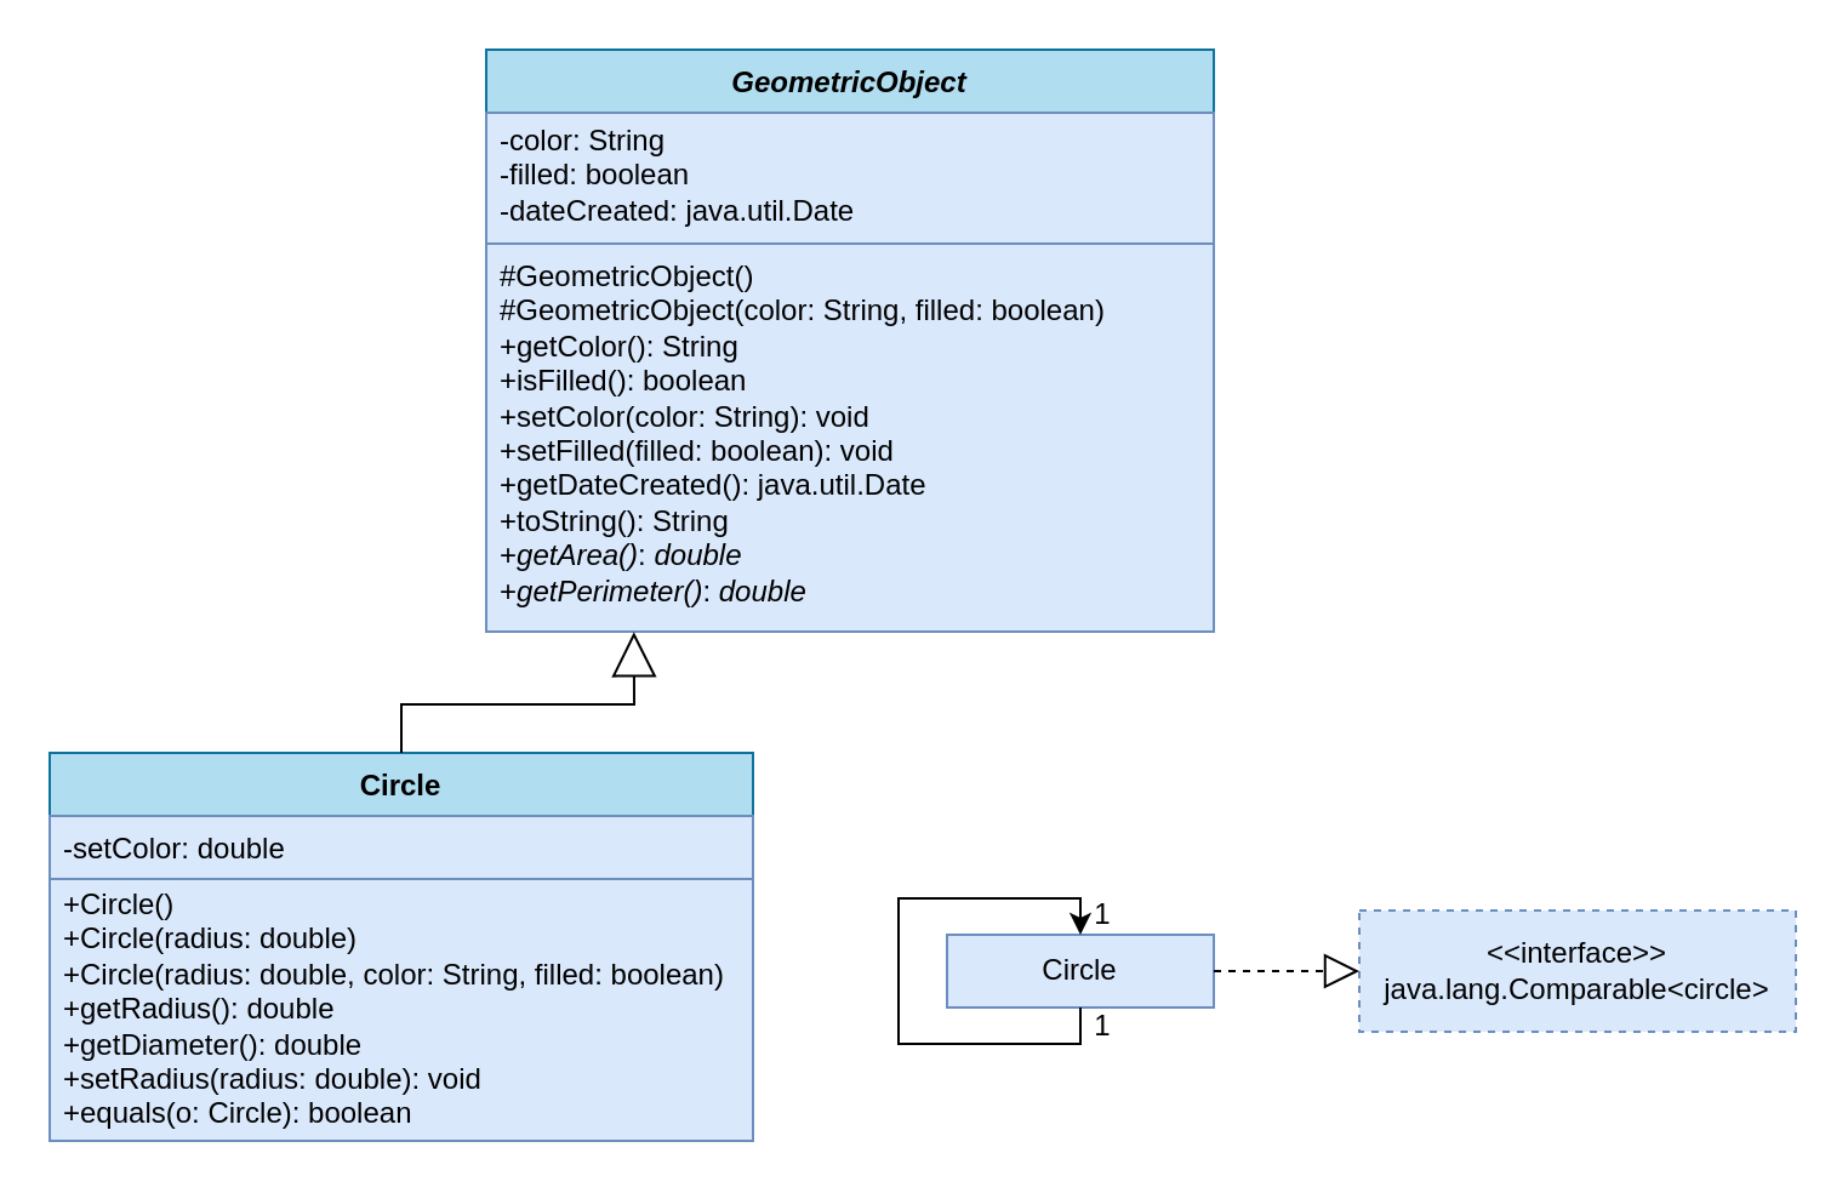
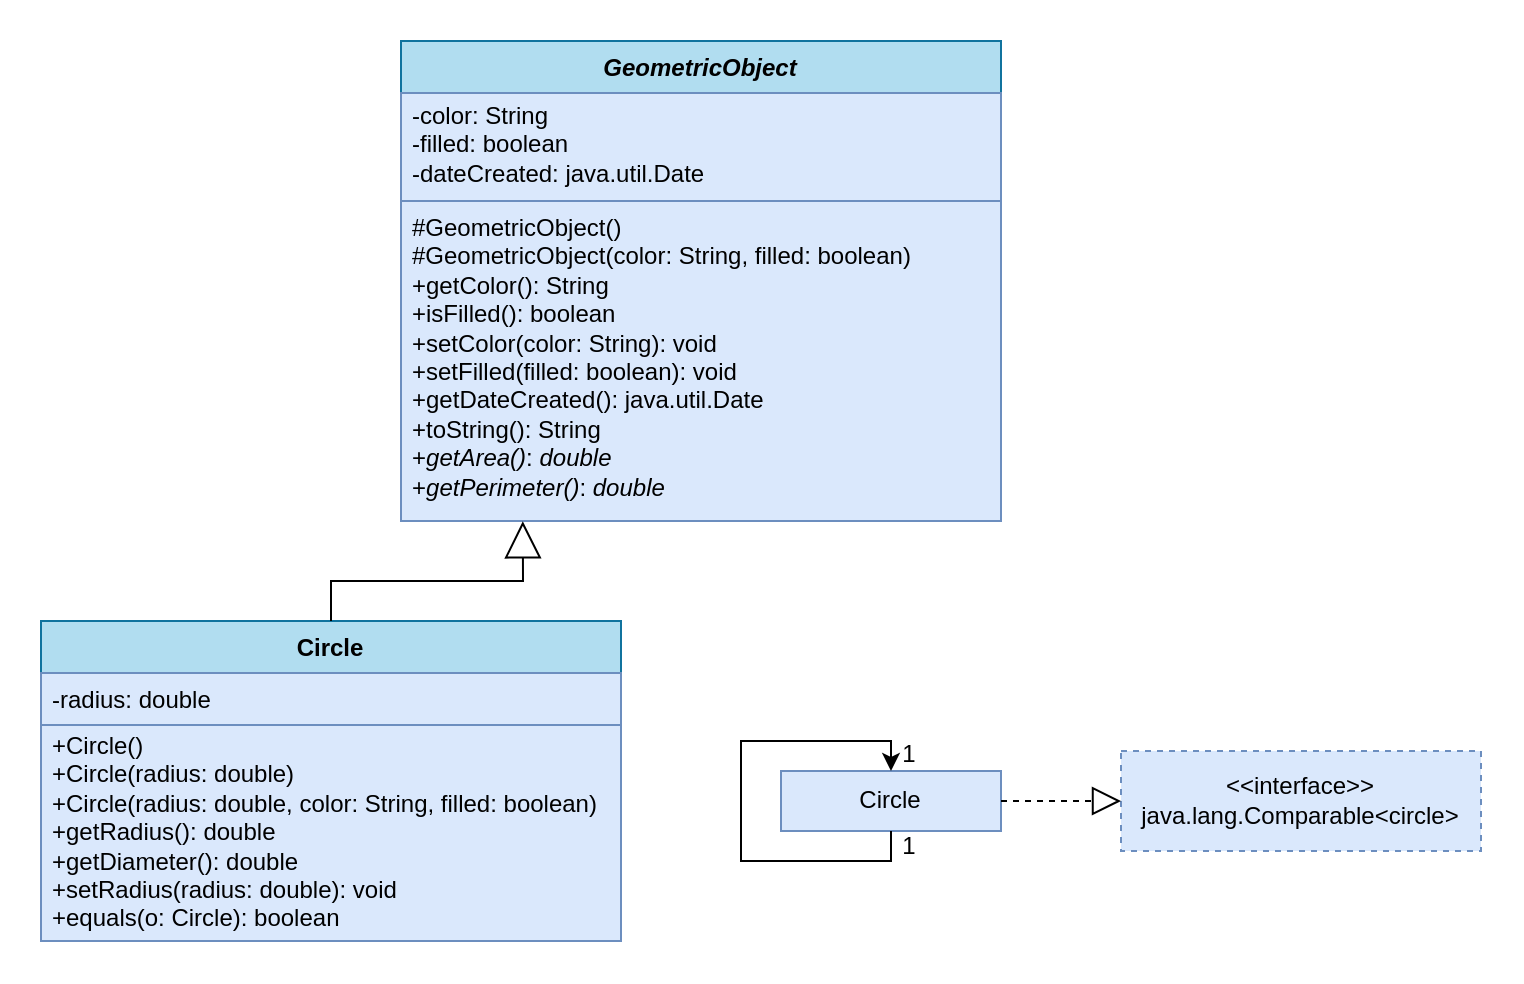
  <mxCell id="0" />
  <mxCell id="1" parent="0" />
  <mxCell id="2" value="&lt;font&gt;GeometricObject&lt;/font&gt;" style="swimlane;fontStyle=3;align=center;verticalAlign=top;childLayout=stackLayout;horizontal=1;startSize=26;horizontalStack=0;resizeParent=1;resizeParentMax=0;resizeLast=0;collapsible=1;marginBottom=0;whiteSpace=wrap;html=1;fillColor=#b1ddf0;strokeColor=#10739e;" vertex="1" parent="1"><mxGeometry x="200" y="20" width="300" height="240" as="geometry" /></mxCell>
  <mxCell id="3" value="-color: String&lt;div&gt;-filled: boolean&lt;/div&gt;&lt;div&gt;-dateCreated: java.util.Date&lt;/div&gt;" style="text;strokeColor=#6c8ebf;fillColor=#dae8fc;align=left;verticalAlign=top;spacingLeft=4;spacingRight=4;overflow=hidden;rotatable=0;points=[[0,0.5],[1,0.5]];portConstraint=eastwest;whiteSpace=wrap;html=1;spacingTop=-2;" vertex="1" parent="2"><mxGeometry y="26" width="300" height="54" as="geometry" /></mxCell>
  <mxCell id="4" value="#GeometricObject()&lt;div&gt;#GeometricObject(color: String, filled: boolean)&lt;/div&gt;&lt;div&gt;+getColor(): String&lt;/div&gt;&lt;div&gt;+isFilled(): boolean&lt;/div&gt;&lt;div&gt;+setColor(color: String): void&lt;/div&gt;&lt;div&gt;+setFilled(filled: boolean): void&lt;/div&gt;&lt;div&gt;+getDateCreated(): java.util.Date&lt;/div&gt;&lt;div&gt;+toString(): String&lt;/div&gt;&lt;div&gt;+&lt;i&gt;getArea()&lt;/i&gt;: &lt;i&gt;double&lt;/i&gt;&lt;/div&gt;&lt;div&gt;+&lt;i&gt;getPerimeter()&lt;/i&gt;: &lt;i&gt;double&lt;/i&gt;&lt;/div&gt;" style="text;strokeColor=#6c8ebf;fillColor=#dae8fc;align=left;verticalAlign=top;spacingLeft=4;spacingRight=4;overflow=hidden;rotatable=0;points=[[0,0.5],[1,0.5]];portConstraint=eastwest;whiteSpace=wrap;html=1;" vertex="1" parent="2"><mxGeometry y="80" width="300" height="160" as="geometry" /></mxCell>
  <mxCell id="5" value="Circle" style="swimlane;fontStyle=1;align=center;verticalAlign=top;childLayout=stackLayout;horizontal=1;startSize=26;horizontalStack=0;resizeParent=1;resizeParentMax=0;resizeLast=0;collapsible=1;marginBottom=0;whiteSpace=wrap;html=1;fillColor=#b1ddf0;strokeColor=#10739e;spacingTop=0;" vertex="1" parent="1"><mxGeometry x="20" y="310" width="290" height="160" as="geometry" /></mxCell>
- <mxCell id="6" value="-setColor: double" style="text;strokeColor=#6c8ebf;fillColor=#dae8fc;align=left;verticalAlign=top;spacingLeft=4;spacingRight=4;overflow=hidden;rotatable=0;points=[[0,0.5],[1,0.5]];portConstraint=eastwest;whiteSpace=wrap;html=1;" vertex="1" parent="5"><mxGeometry y="26" width="290" height="26" as="geometry" /></mxCell>
+ <mxCell id="6" value="-radius: double" style="text;strokeColor=#6c8ebf;fillColor=#dae8fc;align=left;verticalAlign=top;spacingLeft=4;spacingRight=4;overflow=hidden;rotatable=0;points=[[0,0.5],[1,0.5]];portConstraint=eastwest;whiteSpace=wrap;html=1;" vertex="1" parent="5"><mxGeometry y="26" width="290" height="26" as="geometry" /></mxCell>
  <mxCell id="7" value="+Circle()&lt;div&gt;+Circle(radius: double)&lt;/div&gt;&lt;div&gt;+Circle(radius: double, color: String, filled: boolean)&lt;/div&gt;&lt;div&gt;+getRadius(): double&lt;/div&gt;&lt;div&gt;+getDiameter(): double&lt;/div&gt;&lt;div&gt;+setRadius(radius: double): void&lt;/div&gt;&lt;div&gt;+equals(o: Circle): boolean&lt;/div&gt;" style="text;strokeColor=#6c8ebf;fillColor=#dae8fc;align=left;verticalAlign=top;spacingLeft=4;spacingRight=4;overflow=hidden;rotatable=0;points=[[0,0.5],[1,0.5]];portConstraint=eastwest;whiteSpace=wrap;html=1;spacingTop=-3;" vertex="1" parent="5"><mxGeometry y="52" width="290" height="108" as="geometry" /></mxCell>
  <mxCell id="8" value="Circle" style="html=1;whiteSpace=wrap;fillColor=#dae8fc;strokeColor=#6c8ebf;" vertex="1" parent="1"><mxGeometry x="390" y="385" width="110" height="30" as="geometry" /></mxCell>
  <mxCell id="9" value="&amp;lt;&amp;lt;interface&amp;gt;&amp;gt;&lt;div&gt;java.lang.Comparable&amp;lt;circle&amp;gt;&lt;/div&gt;" style="html=1;whiteSpace=wrap;fillColor=#dae8fc;strokeColor=#6c8ebf;dashed=1;" vertex="1" parent="1"><mxGeometry x="560" y="375" width="180" height="50" as="geometry" /></mxCell>
  <mxCell id="10" style="edgeStyle=orthogonalEdgeStyle;rounded=0;orthogonalLoop=1;jettySize=auto;html=1;exitX=0.5;exitY=1;exitDx=0;exitDy=0;entryX=0.5;entryY=0;entryDx=0;entryDy=0;" edge="1" parent="1" source="8" target="8"><mxGeometry relative="1" as="geometry"><Array as="points"><mxPoint x="445" y="430" /><mxPoint x="370" y="430" /><mxPoint x="370" y="370" /><mxPoint x="445" y="370" /></Array></mxGeometry></mxCell>
  <mxCell id="11" value="1" style="text;html=1;align=center;verticalAlign=middle;resizable=0;points=[];autosize=1;strokeColor=none;fillColor=none;" vertex="1" parent="1"><mxGeometry x="439" y="408" width="30" height="30" as="geometry" /></mxCell>
  <mxCell id="12" value="1" style="text;html=1;align=center;verticalAlign=middle;resizable=0;points=[];autosize=1;strokeColor=none;fillColor=none;" vertex="1" parent="1"><mxGeometry x="439" y="362" width="30" height="30" as="geometry" /></mxCell>
  <mxCell id="13" value="" style="endArrow=block;dashed=1;endFill=0;endSize=12;html=1;rounded=0;exitX=1;exitY=0.5;exitDx=0;exitDy=0;entryX=0;entryY=0.5;entryDx=0;entryDy=0;" edge="1" parent="1" source="8" target="9"><mxGeometry width="160" relative="1" as="geometry"><mxPoint x="280" y="360" as="sourcePoint" /><mxPoint x="440" y="360" as="targetPoint" /></mxGeometry></mxCell>
  <mxCell id="14" value="" style="endArrow=block;endSize=16;endFill=0;html=1;rounded=0;exitX=0.5;exitY=0;exitDx=0;exitDy=0;entryX=0.203;entryY=1.001;entryDx=0;entryDy=0;entryPerimeter=0;" edge="1" parent="1" source="5" target="4"><mxGeometry width="160" relative="1" as="geometry"><mxPoint x="270" y="350" as="sourcePoint" /><mxPoint x="430" y="350" as="targetPoint" /><Array as="points"><mxPoint x="165" y="290" /><mxPoint x="261" y="290" /></Array></mxGeometry></mxCell>
